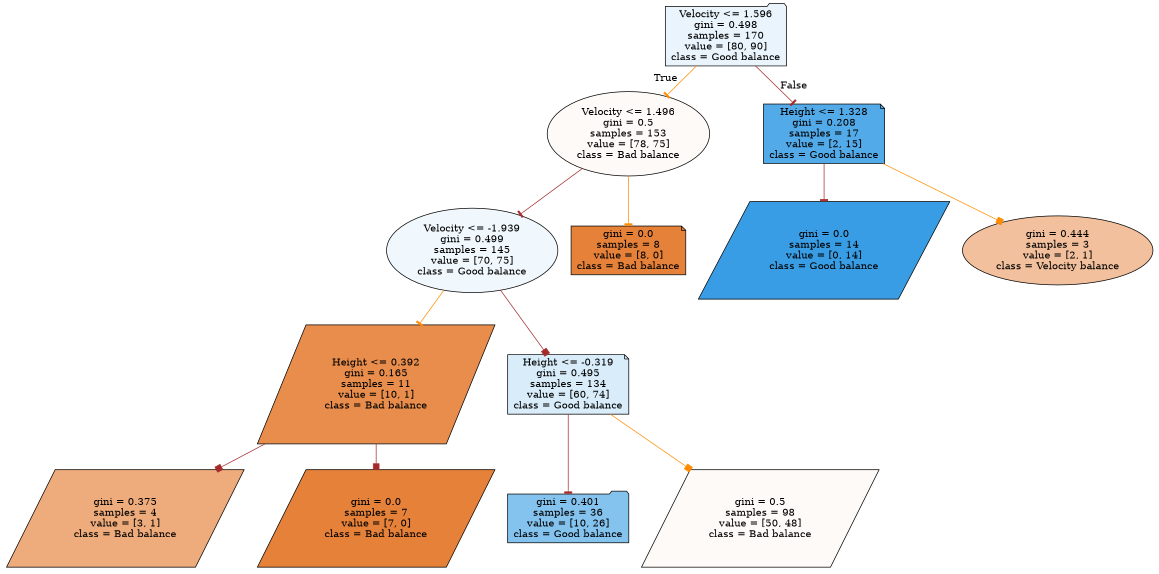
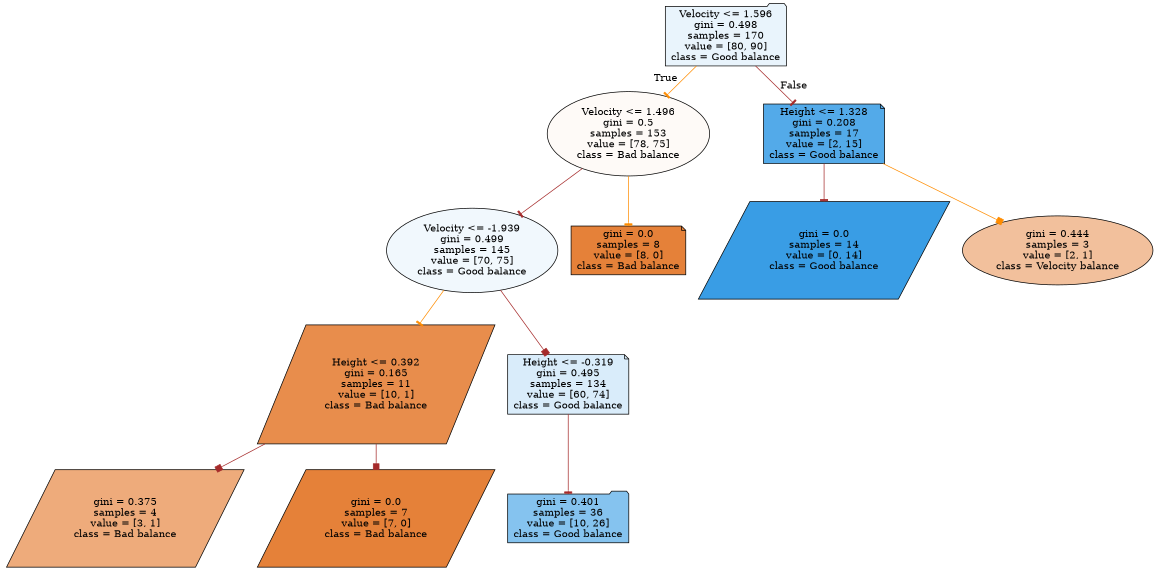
  digraph {
    node [color=black fillcolor="#e581390a" shape=parallelogram style=filled]
    edge [arrowhead=tee color=brown]
    n1 [fillcolor="#399de51c" label="Velocity <= 1.596\ngini = 0.498\nsamples = 170\nvalue = [80, 90]\nclass = Good balance" shape=folder]
    n2 [label="Velocity <= 1.496\ngini = 0.5\nsamples = 153\nvalue = [78, 75]\nclass = Bad balance" shape=ellipse]
    n3 [fillcolor="#399de5dd" label="Height <= 1.328\ngini = 0.208\nsamples = 17\nvalue = [2, 15]\nclass = Good balance" shape=note]
    n4 [fillcolor="#399de511" label="Velocity <= -1.939\ngini = 0.499\nsamples = 145\nvalue = [70, 75]\nclass = Good balance" shape=ellipse]
    n5 [fillcolor="#e58139ff" label="gini = 0.0\nsamples = 8\nvalue = [8, 0]\nclass = Bad balance" shape=note]
    n6 [fillcolor="#399de5ff" label="gini = 0.0\nsamples = 14\nvalue = [0, 14]\nclass = Good balance"]
    n7 [fillcolor="#e581397f" label="gini = 0.444\nsamples = 3\nvalue = [2, 1]\nclass = Velocity balance" shape=ellipse]
    n8 [fillcolor="#e58139e6" label="Height <= 0.392\ngini = 0.165\nsamples = 11\nvalue = [10, 1]\nclass = Bad balance"]
    n9 [fillcolor="#399de530" label="Height <= -0.319\ngini = 0.495\nsamples = 134\nvalue = [60, 74]\nclass = Good balance" shape=note]
    n10 [fillcolor="#e58139aa" label="gini = 0.375\nsamples = 4\nvalue = [3, 1]\nclass = Bad balance"]
    n11 [fillcolor="#e58139ff" label="gini = 0.0\nsamples = 7\nvalue = [7, 0]\nclass = Bad balance"]
    n12 [fillcolor="#399de59d" label="gini = 0.401\nsamples = 36\nvalue = [10, 26]\nclass = Good balance" shape=folder]
-   n13 [label="gini = 0.5\nsamples = 98\nvalue = [50, 48]\nclass = Bad balance"]
    n1 -> n2 [color=darkorange headlabel=True labelangle=45 labeldistance=2.5]
    n1 -> n3 [headlabel=False labelangle=-45 labeldistance=2.5]
    n2 -> n4
    n2 -> n5 [color=darkorange]
    n3 -> n6
    n3 -> n7 [arrowhead=box color=darkorange]
    n4 -> n8 [color=darkorange]
    n4 -> n9 [arrowhead=box]
    n8 -> n10 [arrowhead=box]
    n8 -> n11 [arrowhead=box]
    n9 -> n12
-   n9 -> n13 [arrowhead=box color=darkorange]
  }
